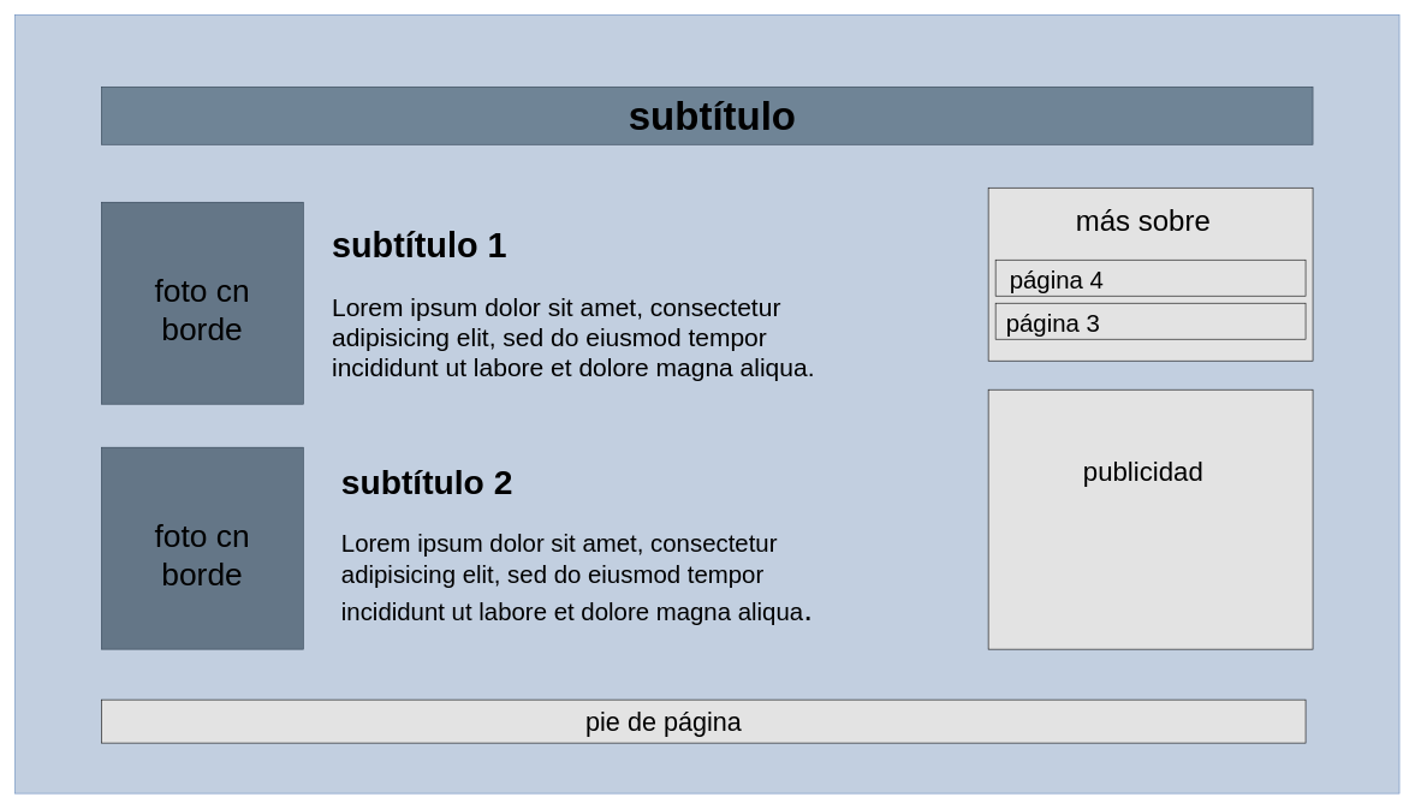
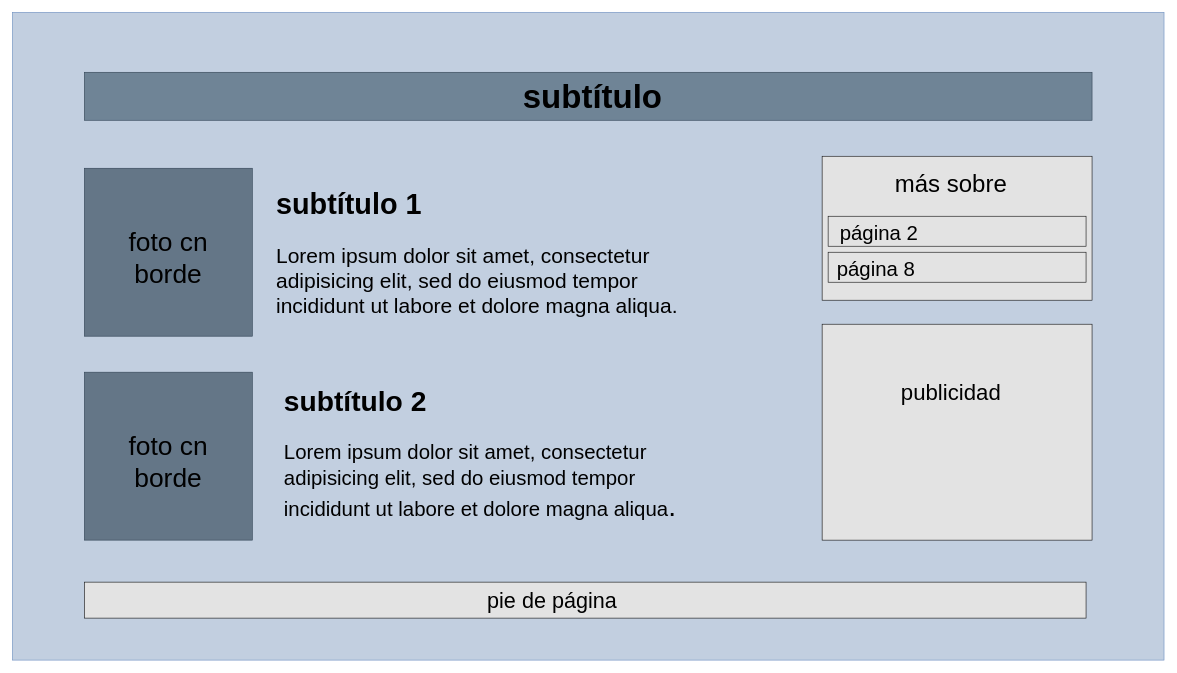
  <mxCell id="0" />
  <mxCell id="1" parent="0" />
  <mxCell id="2" value="" style="rounded=0;whiteSpace=wrap;html=1;fillColor=#C2CFE0;strokeColor=#6c8ebf;" parent="1" vertex="1"><mxGeometry width="1920" height="1080" as="geometry" x="20" y="20" /></mxCell>
  <mxCell id="3" value="" style="rounded=0;whiteSpace=wrap;html=1;fontSize=35;fillColor=#6F8496;strokeColor=#314354;fontColor=#ffffff;" parent="1" vertex="1"><mxGeometry x="140" y="120" width="1680" height="80" as="geometry" /></mxCell>
  <mxCell id="4" value="&lt;b&gt;subtítulo&lt;/b&gt;" style="text;html=1;strokeColor=none;fillColor=none;align=center;verticalAlign=middle;whiteSpace=wrap;rounded=0;fontSize=55;" parent="1" vertex="1"><mxGeometry x="530" y="120" width="915" height="80" as="geometry" /></mxCell>
  <mxCell id="5" value="" style="whiteSpace=wrap;html=1;aspect=fixed;fontSize=35;fillColor=#647687;strokeColor=#314354;fontColor=#ffffff;" parent="1" vertex="1"><mxGeometry x="140" y="280" width="280" height="280" as="geometry" /></mxCell>
  <mxCell id="6" value="" style="whiteSpace=wrap;html=1;aspect=fixed;strokeColor=#314354;fontSize=35;fillColor=#647687;fontColor=#ffffff;" parent="1" vertex="1"><mxGeometry x="140" y="620" width="280" height="280" as="geometry" /></mxCell>
  <mxCell id="7" value="foto cn borde" style="text;html=1;strokeColor=none;fillColor=none;align=center;verticalAlign=middle;whiteSpace=wrap;rounded=0;fontSize=44;" parent="1" vertex="1"><mxGeometry x="180" y="280" width="200" height="300" as="geometry" /></mxCell>
  <mxCell id="8" value="&lt;h1 style=&quot;font-size: 48px;&quot;&gt;subtítulo 1&lt;/h1&gt;&lt;p&gt;Lorem ipsum dolor sit amet, consectetur adipisicing elit, sed do eiusmod tempor incididunt ut labore et dolore magna aliqua.&lt;/p&gt;" style="text;html=1;strokeColor=none;fillColor=none;spacing=5;spacingTop=-20;whiteSpace=wrap;overflow=hidden;rounded=0;fontSize=35;" parent="1" vertex="1"><mxGeometry x="455" y="290" width="730" height="300" as="geometry" /></mxCell>
  <mxCell id="9" value="&lt;h1 style=&quot;font-size: 47px;&quot;&gt;&lt;font style=&quot;font-size: 47px;&quot;&gt;subtítulo 2&lt;/font&gt;&lt;/h1&gt;&lt;p style=&quot;&quot;&gt;&lt;font style=&quot;font-size: 34px;&quot;&gt;Lorem ipsum dolor sit amet, consectetur adipisicing elit, sed do eiusmod tempor incididunt ut labore et dolore magna aliqua&lt;/font&gt;&lt;span style=&quot;font-size: 47px;&quot;&gt;.&lt;/span&gt;&lt;/p&gt;" style="text;html=1;strokeColor=none;fillColor=none;spacing=5;spacingTop=-20;whiteSpace=wrap;overflow=hidden;rounded=0;fontSize=35;" parent="1" vertex="1"><mxGeometry x="468" y="620" width="705" height="280" as="geometry" /></mxCell>
  <mxCell id="10" value="Capa sin título" parent="0" />
  <mxCell id="11" value="" style="rounded=0;whiteSpace=wrap;html=1;strokeColor=#0D0D0D;fontSize=61;fillColor=#E3E3E3;" parent="10" vertex="1"><mxGeometry x="1370" y="260" width="450" height="240" as="geometry" /></mxCell>
  <mxCell id="12" value="" style="rounded=0;whiteSpace=wrap;html=1;strokeColor=#0D0D0D;fontSize=61;fillColor=#E3E3E3;" parent="10" vertex="1"><mxGeometry x="1380" y="420" width="430" height="50" as="geometry" /></mxCell>
  <mxCell id="13" value="" style="rounded=0;whiteSpace=wrap;html=1;strokeColor=#0D0D0D;fontSize=61;fillColor=#E3E3E3;" parent="10" vertex="1"><mxGeometry x="1380" y="360" width="430" height="50" as="geometry" /></mxCell>
  <mxCell id="14" value="más sobre" style="text;html=1;strokeColor=none;fillColor=none;align=center;verticalAlign=middle;whiteSpace=wrap;rounded=0;fontSize=40;" parent="10" vertex="1"><mxGeometry x="1375" y="280" width="420" height="50" as="geometry" /></mxCell>
- <mxCell id="15" value="&lt;font style=&quot;font-size: 34px;&quot;&gt;página 3&lt;/font&gt;" style="text;html=1;strokeColor=none;fillColor=none;align=center;verticalAlign=middle;whiteSpace=wrap;rounded=0;fontSize=55;" parent="10" vertex="1"><mxGeometry x="1385" y="420" width="150" height="40" as="geometry" /></mxCell>
- <mxCell id="16" value="&lt;font style=&quot;font-size: 34px;&quot;&gt;página 4&lt;/font&gt;" style="text;html=1;strokeColor=none;fillColor=none;align=center;verticalAlign=middle;whiteSpace=wrap;rounded=0;fontSize=55;" parent="10" vertex="1"><mxGeometry x="1385" y="360" width="160" height="40" as="geometry" /></mxCell>
+ <mxCell id="15" value="&lt;font style=&quot;font-size: 34px;&quot;&gt;página 8&lt;/font&gt;" style="text;html=1;strokeColor=none;fillColor=none;align=center;verticalAlign=middle;whiteSpace=wrap;rounded=0;fontSize=55;" parent="10" vertex="1"><mxGeometry x="1385" y="420" width="150" height="40" as="geometry" /></mxCell>
+ <mxCell id="16" value="&lt;font style=&quot;font-size: 34px;&quot;&gt;página 2&lt;/font&gt;" style="text;html=1;strokeColor=none;fillColor=none;align=center;verticalAlign=middle;whiteSpace=wrap;rounded=0;fontSize=55;" parent="10" vertex="1"><mxGeometry x="1385" y="360" width="160" height="40" as="geometry" /></mxCell>
  <mxCell id="17" value="foto cn borde" style="text;html=1;strokeColor=none;fillColor=none;align=center;verticalAlign=middle;whiteSpace=wrap;rounded=0;fontSize=44;" parent="10" vertex="1"><mxGeometry x="180" y="620" width="200" height="300" as="geometry" /></mxCell>
  <mxCell id="18" value="" style="rounded=0;whiteSpace=wrap;html=1;strokeColor=#0D0D0D;fontSize=44;fillColor=#E3E3E3;" parent="10" vertex="1"><mxGeometry x="1370" y="540" width="450" height="360" as="geometry" /></mxCell>
  <mxCell id="19" value="publicidad" style="text;html=1;strokeColor=none;fillColor=none;align=center;verticalAlign=middle;whiteSpace=wrap;rounded=0;fontSize=37;" parent="10" vertex="1"><mxGeometry x="1440" y="565" width="290" height="180" as="geometry" /></mxCell>
  <mxCell id="20" value="" style="rounded=0;whiteSpace=wrap;html=1;strokeColor=#0D0D0D;fontSize=44;fillColor=#E3E3E3;" parent="10" vertex="1"><mxGeometry x="140" y="970" width="1670" height="60" as="geometry" /></mxCell>
  <mxCell id="21" value="pie de página" style="text;html=1;strokeColor=none;fillColor=none;align=center;verticalAlign=middle;whiteSpace=wrap;rounded=0;fontSize=36;" parent="10" vertex="1"><mxGeometry x="620" y="985" width="600" height="30" as="geometry" /></mxCell>
